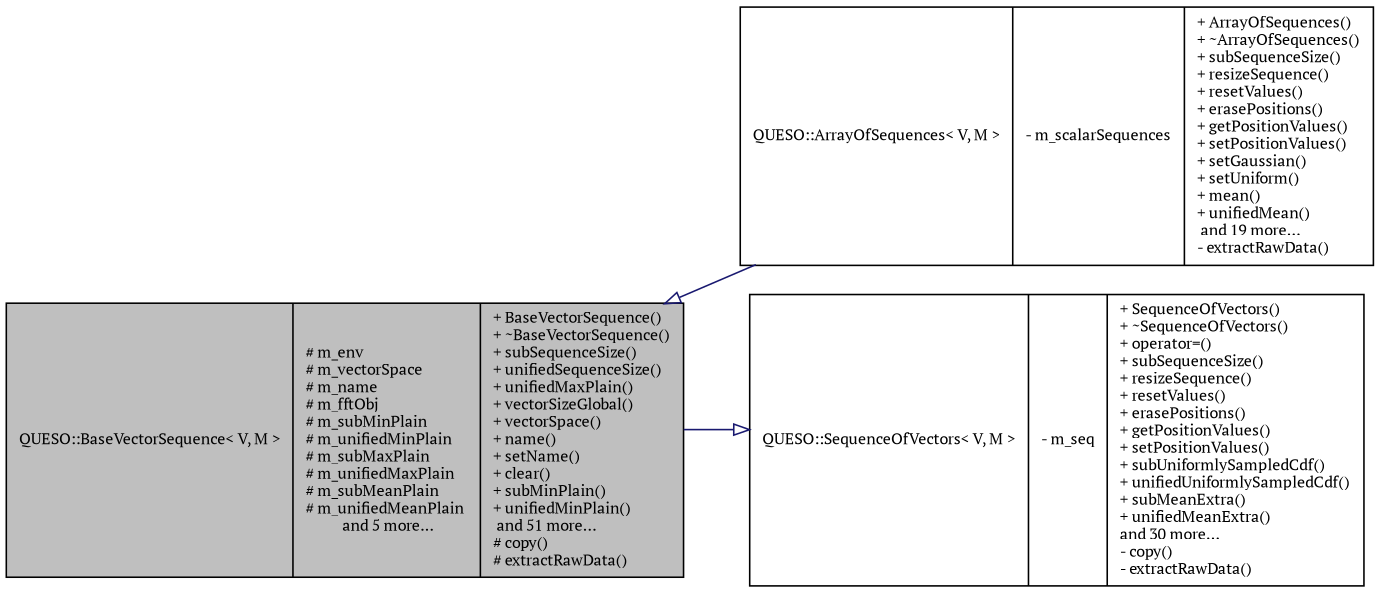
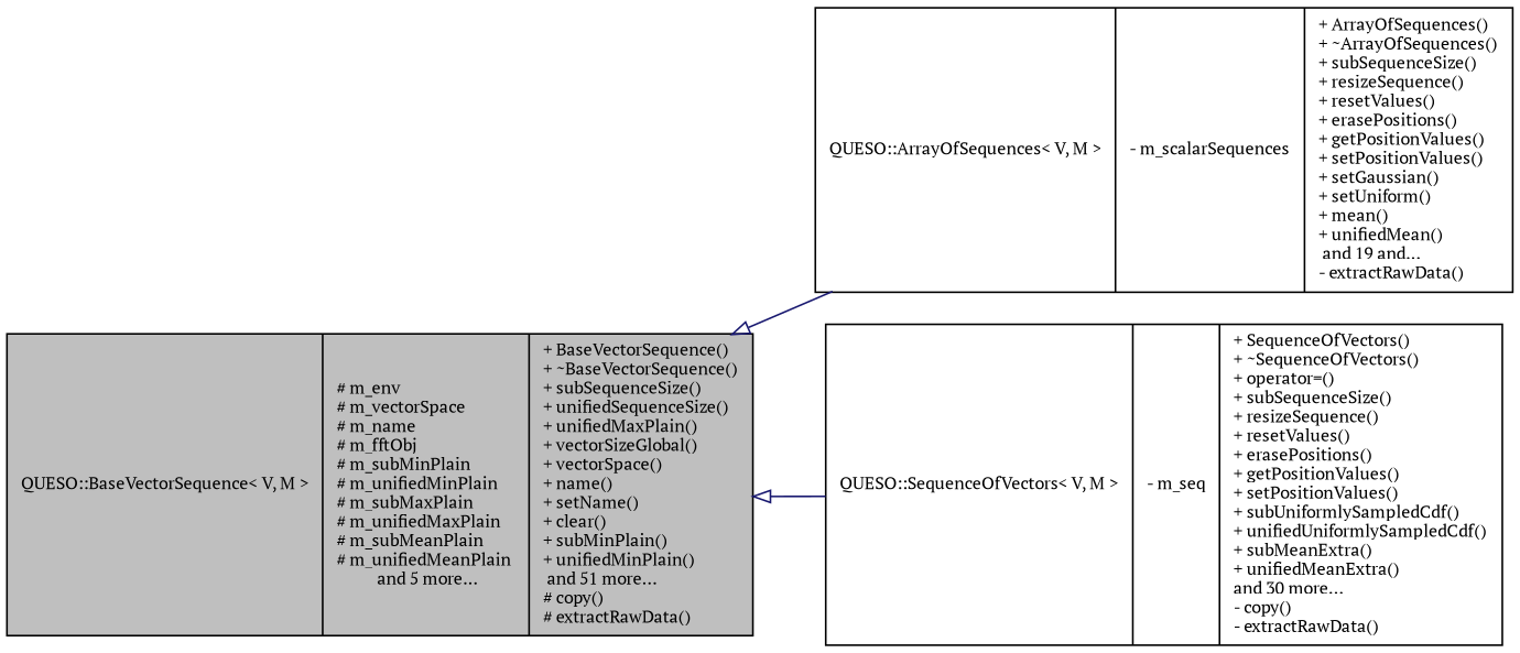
  digraph {
    fontname="PT Serif"
    rankdir=LR
    node [color=black fontname="PT Serif" fontsize=10 shape=record]
    edge [arrowtail=onormal color=midnightblue dir=back fontname="PT Serif" fontsize=10 labelfontname=FreeSans labelfontsize=10 style=solid]
    n1 [fillcolor=grey75 fontcolor=black height=0.2 label="{QUESO::BaseVectorSequence\< V, M \>\n|# m_env\l# m_vectorSpace\l# m_name\l# m_fftObj\l# m_subMinPlain\l# m_unifiedMinPlain\l# m_subMaxPlain\l# m_unifiedMaxPlain\l# m_subMeanPlain\l# m_unifiedMeanPlain \l and 5 more...|+ BaseVectorSequence()\l+ ~BaseVectorSequence()\l+ subSequenceSize()\l+ unifiedSequenceSize()\l+ unifiedMaxPlain()\l+ vectorSizeGlobal()\l+ vectorSpace()\l+ name()\l+ setName()\l+ clear()\l+ subMinPlain()\l+ unifiedMinPlain()\l and 51 more...\l# copy()\l# extractRawData()\l}" style=filled width=0.4]
-   n2 [height=0.2 label="{QUESO::ArrayOfSequences\< V, M \>\n|- m_scalarSequences\l|+ ArrayOfSequences()\l+ ~ArrayOfSequences()\l+ subSequenceSize()\l+ resizeSequence()\l+ resetValues()\l+ erasePositions()\l+ getPositionValues()\l+ setPositionValues()\l+ setGaussian()\l+ setUniform()\l+ mean()\l+ unifiedMean()\l and 19 more...\l- extractRawData()\l}" width=0.4]
+   n2 [height=0.2 label="{QUESO::ArrayOfSequences\< V, M \>\n|- m_scalarSequences\l|+ ArrayOfSequences()\l+ ~ArrayOfSequences()\l+ subSequenceSize()\l+ resizeSequence()\l+ resetValues()\l+ erasePositions()\l+ getPositionValues()\l+ setPositionValues()\l+ setGaussian()\l+ setUniform()\l+ mean()\l+ unifiedMean()\l and 19 and...\l- extractRawData()\l}" width=0.4]
    n3 [height=0.2 label="{QUESO::SequenceOfVectors\< V, M \>\n|- m_seq\l|+ SequenceOfVectors()\l+ ~SequenceOfVectors()\l+ operator=()\l+ subSequenceSize()\l+ resizeSequence()\l+ resetValues()\l+ erasePositions()\l+ getPositionValues()\l+ setPositionValues()\l+ subUniformlySampledCdf()\l+ unifiedUniformlySampledCdf()\l+ subMeanExtra()\l+ unifiedMeanExtra()\land 30 more...\l- copy()\l- extractRawData()\l}" width=0.4]
    n1 -> n2
-   n3 -> n1
+   n1 -> n3
  }
